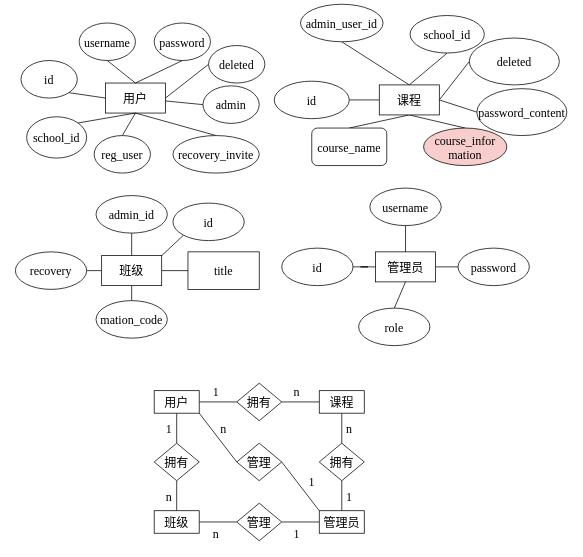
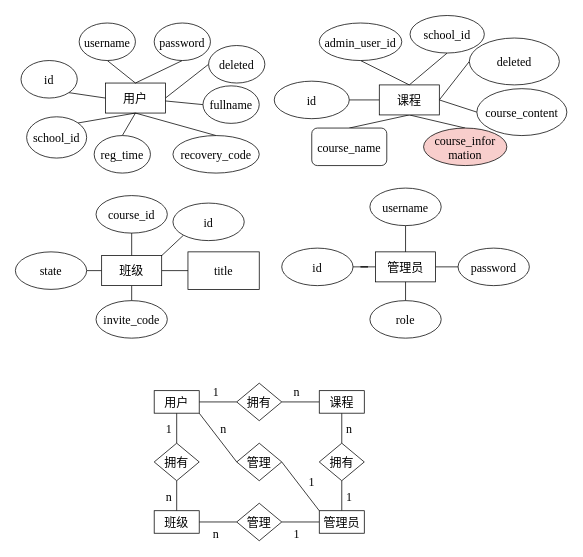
  <mxCell id="0" />
  <mxCell id="1" parent="0" />
  <mxCell id="2" style="rounded=0;orthogonalLoop=1;jettySize=auto;html=1;exitX=1;exitY=0.5;exitDx=0;exitDy=0;endArrow=none;endFill=0;entryX=0;entryY=0.5;entryDx=0;entryDy=0;" edge="1" parent="1" source="3" target="78"><mxGeometry relative="1" as="geometry"><mxPoint x="305" y="90" as="targetPoint" /></mxGeometry></mxCell>
  <mxCell id="3" value="用户" style="rounded=0;fontSize=16;fontFamily=宋体;" parent="1" vertex="1"><mxGeometry x="140" y="110" width="80" height="40" as="geometry" /></mxCell>
  <mxCell id="4" value="" style="rounded=0;orthogonalLoop=1;jettySize=auto;exitX=0.5;exitY=1;exitDx=0;exitDy=0;fontSize=16;endArrow=none;endFill=0;entryX=0.5;entryY=0;entryDx=0;entryDy=0;fontFamily=宋体;" parent="1" source="5" target="3" edge="1"><mxGeometry relative="1" as="geometry" /></mxCell>
  <mxCell id="5" value="username" style="ellipse;fontSize=16;fontFamily=宋体;" parent="1" vertex="1"><mxGeometry x="105" y="30" width="75" height="50" as="geometry" /></mxCell>
  <mxCell id="6" value="" style="edgeStyle=none;rounded=0;orthogonalLoop=1;jettySize=auto;exitX=0.5;exitY=1;exitDx=0;exitDy=0;entryX=0.5;entryY=0;entryDx=0;entryDy=0;fontSize=16;endArrow=none;endFill=0;fontFamily=宋体;" parent="1" source="7" target="3" edge="1"><mxGeometry relative="1" as="geometry" /></mxCell>
  <mxCell id="7" value="password" style="ellipse;fontSize=16;fontFamily=宋体;" parent="1" vertex="1"><mxGeometry x="205" y="30" width="75" height="50" as="geometry" /></mxCell>
  <mxCell id="8" value="" style="edgeStyle=none;rounded=0;orthogonalLoop=1;jettySize=auto;exitX=1;exitY=1;exitDx=0;exitDy=0;fontSize=16;endArrow=none;endFill=0;entryX=0;entryY=0.5;entryDx=0;entryDy=0;fontFamily=宋体;" parent="1" source="9" target="3" edge="1"><mxGeometry relative="1" as="geometry"><mxPoint x="175" y="110" as="targetPoint" /></mxGeometry></mxCell>
  <mxCell id="9" value="id" style="ellipse;fontSize=16;fontFamily=宋体;" parent="1" vertex="1"><mxGeometry x="27.5" y="80" width="75" height="50" as="geometry" /></mxCell>
  <mxCell id="10" value="" style="edgeStyle=none;rounded=0;orthogonalLoop=1;jettySize=auto;exitX=0;exitY=0.5;exitDx=0;exitDy=0;fontSize=16;endArrow=none;endFill=0;fontFamily=宋体;" parent="1" source="11" target="3" edge="1"><mxGeometry relative="1" as="geometry" /></mxCell>
- <mxCell id="11" value="admin" style="ellipse;fontSize=16;fontFamily=宋体;" parent="1" vertex="1"><mxGeometry x="270" y="113.75" width="75" height="50" as="geometry" /></mxCell>
+ <mxCell id="11" value="fullname" style="ellipse;fontSize=16;fontFamily=宋体;" parent="1" vertex="1"><mxGeometry x="270" y="113.75" width="75" height="50" as="geometry" /></mxCell>
  <mxCell id="12" value="" style="edgeStyle=none;rounded=0;orthogonalLoop=1;jettySize=auto;exitX=1;exitY=0;exitDx=0;exitDy=0;entryX=0.5;entryY=1;entryDx=0;entryDy=0;fontSize=16;endArrow=none;endFill=0;fontFamily=宋体;" parent="1" source="13" target="3" edge="1"><mxGeometry relative="1" as="geometry" /></mxCell>
  <mxCell id="13" value="school_id" style="ellipse;fontSize=16;fontFamily=宋体;" parent="1" vertex="1"><mxGeometry x="35" y="155" width="80" height="55" as="geometry" /></mxCell>
  <mxCell id="14" value="" style="edgeStyle=none;rounded=0;orthogonalLoop=1;jettySize=auto;exitX=0.5;exitY=0;exitDx=0;exitDy=0;entryX=0.5;entryY=1;entryDx=0;entryDy=0;fontSize=16;endArrow=none;endFill=0;fontFamily=宋体;" parent="1" source="15" target="3" edge="1"><mxGeometry relative="1" as="geometry" /></mxCell>
- <mxCell id="15" value="reg_user" style="ellipse;fontSize=16;fontFamily=宋体;" parent="1" vertex="1"><mxGeometry x="125" y="180" width="75" height="50" as="geometry" /></mxCell>
+ <mxCell id="15" value="reg_time" style="ellipse;fontSize=16;fontFamily=宋体;" parent="1" vertex="1"><mxGeometry x="125" y="180" width="75" height="50" as="geometry" /></mxCell>
  <mxCell id="16" value="" style="edgeStyle=none;rounded=0;orthogonalLoop=1;jettySize=auto;exitX=0.5;exitY=0;exitDx=0;exitDy=0;entryX=0.5;entryY=1;entryDx=0;entryDy=0;fontSize=16;endArrow=none;endFill=0;fontFamily=宋体;" parent="1" source="17" target="3" edge="1"><mxGeometry relative="1" as="geometry" /></mxCell>
- <mxCell id="17" value="recovery_invite" style="ellipse;fontSize=16;fontFamily=宋体;" parent="1" vertex="1"><mxGeometry x="230" y="180" width="115" height="50" as="geometry" /></mxCell>
+ <mxCell id="17" value="recovery_code" style="ellipse;fontSize=16;fontFamily=宋体;" parent="1" vertex="1"><mxGeometry x="230" y="180" width="115" height="50" as="geometry" /></mxCell>
  <mxCell id="18" value="" style="edgeStyle=none;rounded=0;orthogonalLoop=1;jettySize=auto;fontSize=16;endArrow=none;endFill=0;exitX=0.5;exitY=0;exitDx=0;exitDy=0;entryX=0.5;entryY=1;entryDx=0;entryDy=0;fontFamily=宋体;" parent="1" source="24" target="25" edge="1"><mxGeometry relative="1" as="geometry"><mxPoint x="492.368" y="58.978" as="targetPoint" /></mxGeometry></mxCell>
  <mxCell id="19" value="" style="edgeStyle=none;rounded=0;orthogonalLoop=1;jettySize=auto;exitX=0;exitY=0.5;exitDx=0;exitDy=0;fontSize=16;endArrow=none;endFill=0;entryX=1;entryY=0.5;entryDx=0;entryDy=0;fontFamily=宋体;" parent="1" source="24" target="26" edge="1"><mxGeometry relative="1" as="geometry"><mxPoint x="457.5" y="130.005" as="targetPoint" /></mxGeometry></mxCell>
  <mxCell id="20" value="" style="edgeStyle=none;rounded=0;orthogonalLoop=1;jettySize=auto;exitX=0.5;exitY=1;exitDx=0;exitDy=0;entryX=0.5;entryY=0;entryDx=0;entryDy=0;fontSize=16;endArrow=none;endFill=0;fontFamily=宋体;" parent="1" source="24" target="27" edge="1"><mxGeometry relative="1" as="geometry" /></mxCell>
  <mxCell id="21" value="" style="edgeStyle=none;rounded=0;orthogonalLoop=1;jettySize=auto;exitX=0.5;exitY=1;exitDx=0;exitDy=0;entryX=0.5;entryY=0;entryDx=0;entryDy=0;fontSize=16;endArrow=none;endFill=0;fontFamily=宋体;" parent="1" source="24" target="28" edge="1"><mxGeometry relative="1" as="geometry" /></mxCell>
  <mxCell id="22" value="" style="edgeStyle=none;rounded=0;orthogonalLoop=1;jettySize=auto;exitX=1;exitY=0.5;exitDx=0;exitDy=0;entryX=0;entryY=0.5;entryDx=0;entryDy=0;fontSize=16;endArrow=none;endFill=0;fontFamily=宋体;" parent="1" source="24" target="29" edge="1"><mxGeometry relative="1" as="geometry" /></mxCell>
  <mxCell id="23" style="edgeStyle=none;rounded=0;orthogonalLoop=1;jettySize=auto;html=1;exitX=1;exitY=0.5;exitDx=0;exitDy=0;entryX=0;entryY=0.5;entryDx=0;entryDy=0;endArrow=none;endFill=0;" edge="1" parent="1" source="24" target="82"><mxGeometry relative="1" as="geometry" /></mxCell>
  <mxCell id="24" value="课程" style="rounded=0;fontSize=16;fontFamily=宋体;" parent="1" vertex="1"><mxGeometry x="505" y="112.5" width="80" height="40" as="geometry" /></mxCell>
- <mxCell id="25" value="admin_user_id" style="ellipse;fontSize=16;rounded=0;labelBorderColor=none;labelBackgroundColor=none;fontFamily=宋体;" parent="1" vertex="1"><mxGeometry x="400" y="5" width="110" height="50" as="geometry" /></mxCell>
+ <mxCell id="25" value="admin_user_id" style="ellipse;fontSize=16;rounded=0;labelBorderColor=none;labelBackgroundColor=none;fontFamily=宋体;" parent="1" vertex="1"><mxGeometry x="425" y="30" width="110" height="50" as="geometry" /></mxCell>
  <mxCell id="26" value="id" style="ellipse;fontSize=16;rounded=0;labelBorderColor=none;labelBackgroundColor=none;fontFamily=宋体;" parent="1" vertex="1"><mxGeometry x="365" y="107.5" width="100" height="50" as="geometry" /></mxCell>
  <mxCell id="27" value="course_name" style="fontSize=16;labelBorderColor=none;labelBackgroundColor=none;fontFamily=宋体;rounded=1;" parent="1" vertex="1"><mxGeometry x="415" y="170" width="100" height="50" as="geometry" /></mxCell>
  <mxCell id="28" value="course_infor&#10;mation" style="ellipse;fontSize=16;rounded=0;labelBorderColor=none;labelBackgroundColor=none;fontFamily=宋体;fillColor=#f8cecc;" parent="1" vertex="1"><mxGeometry x="564" y="170" width="111" height="50" as="geometry" /></mxCell>
- <mxCell id="29" value="password_content" style="ellipse;fontSize=16;rounded=0;labelBorderColor=none;labelBackgroundColor=none;fontFamily=宋体;" parent="1" vertex="1"><mxGeometry x="635" y="117.5" width="120" height="62.5" as="geometry" /></mxCell>
+ <mxCell id="29" value="course_content" style="ellipse;fontSize=16;rounded=0;labelBorderColor=none;labelBackgroundColor=none;fontFamily=宋体;" parent="1" vertex="1"><mxGeometry x="635" y="117.5" width="120" height="62.5" as="geometry" /></mxCell>
  <mxCell id="30" value="" style="edgeStyle=none;rounded=0;orthogonalLoop=1;jettySize=auto;exitX=0.5;exitY=1;exitDx=0;exitDy=0;entryX=0.5;entryY=0;entryDx=0;entryDy=0;fontSize=16;endArrow=none;endFill=0;fontFamily=宋体;" parent="1" source="31" target="24" edge="1"><mxGeometry relative="1" as="geometry" /></mxCell>
  <mxCell id="31" value="school_id" style="ellipse;fontSize=16;rounded=0;labelBorderColor=none;labelBackgroundColor=none;fontFamily=宋体;" parent="1" vertex="1"><mxGeometry x="546" y="20" width="99" height="50" as="geometry" /></mxCell>
  <mxCell id="32" value="" style="edgeStyle=none;rounded=0;orthogonalLoop=1;jettySize=auto;exitX=1;exitY=0.5;exitDx=0;exitDy=0;entryX=0;entryY=0.5;entryDx=0;entryDy=0;fontSize=16;endArrow=none;endFill=0;fontFamily=宋体;" parent="1" source="37" target="41" edge="1"><mxGeometry relative="1" as="geometry" /></mxCell>
  <mxCell id="33" value="" style="edgeStyle=none;rounded=0;orthogonalLoop=1;jettySize=auto;exitX=0.5;exitY=0;exitDx=0;exitDy=0;fontSize=16;endArrow=none;endFill=0;entryX=0.5;entryY=1;entryDx=0;entryDy=0;fontFamily=宋体;" parent="1" source="37" target="42" edge="1"><mxGeometry relative="1" as="geometry" /></mxCell>
  <mxCell id="34" style="edgeStyle=none;rounded=0;orthogonalLoop=1;jettySize=auto;html=1;exitX=0.5;exitY=1;exitDx=0;exitDy=0;entryX=0.5;entryY=0;entryDx=0;entryDy=0;endArrow=none;endFill=0;" edge="1" parent="1" source="37" target="81"><mxGeometry relative="1" as="geometry" /></mxCell>
  <mxCell id="35" style="edgeStyle=none;rounded=0;orthogonalLoop=1;jettySize=auto;html=1;exitX=0;exitY=0.5;exitDx=0;exitDy=0;entryX=1;entryY=0.5;entryDx=0;entryDy=0;endArrow=none;endFill=0;" edge="1" parent="1" source="37" target="80"><mxGeometry relative="1" as="geometry" /></mxCell>
  <mxCell id="36" style="edgeStyle=none;rounded=0;orthogonalLoop=1;jettySize=auto;html=1;exitX=1;exitY=0;exitDx=0;exitDy=0;entryX=0;entryY=1;entryDx=0;entryDy=0;endArrow=none;endFill=0;" edge="1" parent="1" source="37" target="79"><mxGeometry relative="1" as="geometry" /></mxCell>
  <mxCell id="37" value="班级" style="rounded=0;fontSize=16;fontFamily=宋体;" parent="1" vertex="1"><mxGeometry x="135" y="340" width="80" height="40" as="geometry" /></mxCell>
  <mxCell id="38" value="" style="edgeStyle=none;rounded=0;orthogonalLoop=1;jettySize=auto;exitX=1;exitY=0.5;exitDx=0;exitDy=0;entryX=0;entryY=0.5;entryDx=0;entryDy=0;fontSize=16;endArrow=none;endFill=0;fontFamily=宋体;" parent="1" source="40" target="47" edge="1"><mxGeometry relative="1" as="geometry" /></mxCell>
  <mxCell id="39" style="edgeStyle=orthogonalEdgeStyle;rounded=0;orthogonalLoop=1;jettySize=auto;html=1;exitX=0;exitY=0.5;exitDx=0;exitDy=0;endArrow=none;endFill=0;" edge="1" parent="1" source="40" target="77"><mxGeometry relative="1" as="geometry" /></mxCell>
  <mxCell id="40" value="管理员" style="rounded=0;fontSize=16;fontFamily=宋体;" parent="1" vertex="1"><mxGeometry x="500" y="335" width="80" height="40" as="geometry" /></mxCell>
  <mxCell id="41" value="title" style="fontSize=16;fontFamily=宋体;rounded=0;" parent="1" vertex="1"><mxGeometry x="250" y="335" width="95" height="50" as="geometry" /></mxCell>
- <mxCell id="42" value="admin_id" style="ellipse;fontSize=16;fontFamily=宋体;" parent="1" vertex="1"><mxGeometry x="127.5" y="260" width="95" height="50" as="geometry" /></mxCell>
+ <mxCell id="42" value="course_id" style="ellipse;fontSize=16;fontFamily=宋体;" parent="1" vertex="1"><mxGeometry x="127.5" y="260" width="95" height="50" as="geometry" /></mxCell>
  <mxCell id="43" value="" style="edgeStyle=none;rounded=0;orthogonalLoop=1;jettySize=auto;exitX=0.5;exitY=1;exitDx=0;exitDy=0;fontSize=16;endArrow=none;endFill=0;entryX=0.5;entryY=0;entryDx=0;entryDy=0;fontFamily=宋体;" parent="1" source="44" target="40" edge="1"><mxGeometry relative="1" as="geometry" /></mxCell>
  <mxCell id="44" value="username" style="ellipse;fontSize=16;fontFamily=宋体;" parent="1" vertex="1"><mxGeometry x="492.5" y="250" width="95" height="50" as="geometry" /></mxCell>
  <mxCell id="45" value="" style="edgeStyle=none;rounded=0;orthogonalLoop=1;jettySize=auto;exitX=0.5;exitY=0;exitDx=0;exitDy=0;entryX=0.5;entryY=1;entryDx=0;entryDy=0;fontSize=16;endArrow=none;endFill=0;fontFamily=宋体;" parent="1" source="46" target="40" edge="1"><mxGeometry relative="1" as="geometry" /></mxCell>
- <mxCell id="46" value="role" style="ellipse;fontSize=16;fontFamily=宋体;" parent="1" vertex="1"><mxGeometry x="477.5" y="410" width="95" height="50" as="geometry" /></mxCell>
+ <mxCell id="46" value="role" style="ellipse;fontSize=16;fontFamily=宋体;" parent="1" vertex="1"><mxGeometry x="492.5" y="400" width="95" height="50" as="geometry" /></mxCell>
  <mxCell id="47" value="password" style="ellipse;fontSize=16;fontFamily=宋体;" parent="1" vertex="1"><mxGeometry x="610" y="330" width="95" height="50" as="geometry" /></mxCell>
  <mxCell id="48" value="" style="edgeStyle=none;rounded=0;orthogonalLoop=1;jettySize=auto;exitX=1;exitY=0.5;exitDx=0;exitDy=0;entryX=0;entryY=0;entryDx=0;entryDy=0;endArrow=none;endFill=0;fontFamily=宋体;fontSize=16;" parent="1" source="49" target="66" edge="1"><mxGeometry relative="1" as="geometry" /></mxCell>
  <mxCell id="49" value="管理" style="shape=rhombus;dashed=0;whitespace=wrap;perimeter=rhombusPerimeter;fontFamily=宋体;fontSize=16;" parent="1" vertex="1"><mxGeometry x="315" y="590" width="60" height="50" as="geometry" /></mxCell>
  <mxCell id="50" value="" style="edgeStyle=none;rounded=0;orthogonalLoop=1;jettySize=auto;exitX=1;exitY=0.5;exitDx=0;exitDy=0;endArrow=none;endFill=0;fontFamily=宋体;fontSize=16;" parent="1" source="52" target="63" edge="1"><mxGeometry relative="1" as="geometry" /></mxCell>
  <mxCell id="51" value="" style="edgeStyle=none;rounded=0;orthogonalLoop=1;jettySize=auto;exitX=0;exitY=0.5;exitDx=0;exitDy=0;entryX=1;entryY=0.5;entryDx=0;entryDy=0;endArrow=none;endFill=0;fontFamily=宋体;fontSize=16;" parent="1" source="52" target="62" edge="1"><mxGeometry relative="1" as="geometry" /></mxCell>
  <mxCell id="52" value="拥有" style="shape=rhombus;dashed=0;whitespace=wrap;perimeter=rhombusPerimeter;fontFamily=宋体;fontSize=16;" parent="1" vertex="1"><mxGeometry x="315" y="510" width="60" height="50" as="geometry" /></mxCell>
  <mxCell id="53" value="" style="edgeStyle=orthogonalEdgeStyle;rounded=0;orthogonalLoop=1;jettySize=auto;exitX=0.5;exitY=1;exitDx=0;exitDy=0;entryX=0.5;entryY=0;entryDx=0;entryDy=0;endArrow=none;endFill=0;fontFamily=宋体;fontSize=16;" parent="1" source="54" target="65" edge="1"><mxGeometry relative="1" as="geometry" /></mxCell>
  <mxCell id="54" value="拥有" style="shape=rhombus;dashed=0;whitespace=wrap;perimeter=rhombusPerimeter;fontFamily=宋体;fontSize=16;" parent="1" vertex="1"><mxGeometry x="205" y="590" width="60" height="50" as="geometry" /></mxCell>
  <mxCell id="55" value="" style="edgeStyle=none;rounded=0;orthogonalLoop=1;jettySize=auto;exitX=1;exitY=0.5;exitDx=0;exitDy=0;entryX=0;entryY=0.5;entryDx=0;entryDy=0;endArrow=none;endFill=0;fontFamily=宋体;fontSize=16;" parent="1" source="56" target="66" edge="1"><mxGeometry relative="1" as="geometry" /></mxCell>
  <mxCell id="56" value="管理" style="shape=rhombus;dashed=0;whitespace=wrap;perimeter=rhombusPerimeter;fontFamily=宋体;fontSize=16;" parent="1" vertex="1"><mxGeometry x="315" y="670" width="60" height="50" as="geometry" /></mxCell>
  <mxCell id="57" value="" style="edgeStyle=none;rounded=0;orthogonalLoop=1;jettySize=auto;exitX=0.5;exitY=1;exitDx=0;exitDy=0;entryX=0.5;entryY=0;entryDx=0;entryDy=0;endArrow=none;endFill=0;fontFamily=宋体;fontSize=16;" parent="1" source="59" target="66" edge="1"><mxGeometry relative="1" as="geometry" /></mxCell>
  <mxCell id="58" value="" style="edgeStyle=none;rounded=0;orthogonalLoop=1;jettySize=auto;exitX=0.5;exitY=0;exitDx=0;exitDy=0;endArrow=none;endFill=0;fontFamily=宋体;fontSize=16;" parent="1" source="59" target="63" edge="1"><mxGeometry relative="1" as="geometry" /></mxCell>
  <mxCell id="59" value="拥有" style="shape=rhombus;dashed=0;whitespace=wrap;perimeter=rhombusPerimeter;fontFamily=宋体;fontSize=16;" parent="1" vertex="1"><mxGeometry x="425" y="590" width="60" height="50" as="geometry" /></mxCell>
  <mxCell id="60" value="" style="edgeStyle=orthogonalEdgeStyle;rounded=0;orthogonalLoop=1;jettySize=auto;exitX=0.5;exitY=1;exitDx=0;exitDy=0;endArrow=none;endFill=0;fontFamily=宋体;fontSize=16;" parent="1" source="62" target="54" edge="1"><mxGeometry relative="1" as="geometry" /></mxCell>
  <mxCell id="61" value="" style="rounded=0;orthogonalLoop=1;jettySize=auto;exitX=1;exitY=1;exitDx=0;exitDy=0;entryX=0;entryY=0.5;entryDx=0;entryDy=0;endArrow=none;endFill=0;fontFamily=宋体;fontSize=16;" parent="1" source="62" target="49" edge="1"><mxGeometry relative="1" as="geometry" /></mxCell>
  <mxCell id="62" value="用户" style="dashed=0;whitespace=wrap;fontFamily=宋体;fontSize=16;" parent="1" vertex="1"><mxGeometry x="205" y="520" width="60" height="30" as="geometry" /></mxCell>
  <mxCell id="63" value="课程" style="dashed=0;whitespace=wrap;fontFamily=宋体;fontSize=16;" parent="1" vertex="1"><mxGeometry x="425" y="520" width="60" height="30" as="geometry" /></mxCell>
  <mxCell id="64" value="" style="edgeStyle=none;rounded=0;orthogonalLoop=1;jettySize=auto;exitX=1;exitY=0.5;exitDx=0;exitDy=0;entryX=0;entryY=0.5;entryDx=0;entryDy=0;endArrow=none;endFill=0;fontFamily=宋体;fontSize=16;" parent="1" source="65" target="56" edge="1"><mxGeometry relative="1" as="geometry" /></mxCell>
  <mxCell id="65" value="班级" style="dashed=0;whitespace=wrap;fontFamily=宋体;fontSize=16;" parent="1" vertex="1"><mxGeometry x="205" y="680" width="60" height="30" as="geometry" /></mxCell>
  <mxCell id="66" value="管理员" style="dashed=0;whitespace=wrap;fontFamily=宋体;fontSize=16;" parent="1" vertex="1"><mxGeometry x="425" y="680" width="60" height="30" as="geometry" /></mxCell>
  <mxCell id="67" value="1" style="text;resizable=0;autosize=1;align=center;verticalAlign=middle;points=[];fillColor=none;strokeColor=none;rounded=0;fontFamily=宋体;fontSize=16;" parent="1" vertex="1"><mxGeometry x="455" y="650" width="20" height="20" as="geometry" /></mxCell>
  <mxCell id="68" value="n" style="text;resizable=0;autosize=1;align=center;verticalAlign=middle;points=[];fillColor=none;strokeColor=none;rounded=0;fontFamily=宋体;fontSize=16;" parent="1" vertex="1"><mxGeometry x="455" y="560" width="20" height="20" as="geometry" /></mxCell>
  <mxCell id="69" value="n" style="text;resizable=0;autosize=1;align=center;verticalAlign=middle;points=[];fillColor=none;strokeColor=none;rounded=0;fontFamily=宋体;fontSize=16;" parent="1" vertex="1"><mxGeometry x="287.5" y="560" width="20" height="20" as="geometry" /></mxCell>
  <mxCell id="70" value="n" style="text;resizable=0;autosize=1;align=center;verticalAlign=middle;points=[];fillColor=none;strokeColor=none;rounded=0;fontFamily=宋体;fontSize=16;" parent="1" vertex="1"><mxGeometry x="277.5" y="700" width="20" height="20" as="geometry" /></mxCell>
  <mxCell id="71" value="n" style="text;resizable=0;autosize=1;align=center;verticalAlign=middle;points=[];fillColor=none;strokeColor=none;rounded=0;fontFamily=宋体;fontSize=16;" parent="1" vertex="1"><mxGeometry x="215" y="650" width="20" height="20" as="geometry" /></mxCell>
  <mxCell id="72" value="n" style="text;resizable=0;autosize=1;align=center;verticalAlign=middle;points=[];fillColor=none;strokeColor=none;rounded=0;fontFamily=宋体;fontSize=16;" parent="1" vertex="1"><mxGeometry x="385" y="510" width="20" height="20" as="geometry" /></mxCell>
  <mxCell id="73" value="1" style="text;resizable=0;autosize=1;align=center;verticalAlign=middle;points=[];fillColor=none;strokeColor=none;rounded=0;fontFamily=宋体;fontSize=16;" parent="1" vertex="1"><mxGeometry x="405" y="630" width="20" height="20" as="geometry" /></mxCell>
  <mxCell id="74" value="1" style="text;resizable=0;autosize=1;align=center;verticalAlign=middle;points=[];fillColor=none;strokeColor=none;rounded=0;fontFamily=宋体;fontSize=16;" parent="1" vertex="1"><mxGeometry x="385" y="700" width="20" height="20" as="geometry" /></mxCell>
  <mxCell id="75" value="1" style="text;resizable=0;autosize=1;align=center;verticalAlign=middle;points=[];fillColor=none;strokeColor=none;rounded=0;fontFamily=宋体;fontSize=16;" parent="1" vertex="1"><mxGeometry x="215" y="560" width="20" height="20" as="geometry" /></mxCell>
  <mxCell id="76" value="1" style="text;resizable=0;autosize=1;align=center;verticalAlign=middle;points=[];fillColor=none;strokeColor=none;rounded=0;fontFamily=宋体;fontSize=16;" parent="1" vertex="1"><mxGeometry x="277.5" y="510" width="20" height="20" as="geometry" /></mxCell>
  <mxCell id="77" value="id" style="ellipse;fontSize=16;fontFamily=宋体;" vertex="1" parent="1"><mxGeometry x="375" y="330" width="95" height="50" as="geometry" /></mxCell>
  <mxCell id="78" value="deleted" style="ellipse;fontSize=16;fontFamily=宋体;" vertex="1" parent="1"><mxGeometry x="277.5" y="60" width="75" height="50" as="geometry" /></mxCell>
  <mxCell id="79" value="id" style="ellipse;fontSize=16;fontFamily=宋体;" vertex="1" parent="1"><mxGeometry x="230" y="270" width="95" height="50" as="geometry" /></mxCell>
- <mxCell id="80" value="recovery" style="ellipse;fontSize=16;fontFamily=宋体;" vertex="1" parent="1"><mxGeometry x="20" y="335" width="95" height="50" as="geometry" /></mxCell>
- <mxCell id="81" value="mation_code" style="ellipse;fontSize=16;fontFamily=宋体;" vertex="1" parent="1"><mxGeometry x="127.5" y="400" width="95" height="50" as="geometry" /></mxCell>
+ <mxCell id="80" value="state" style="ellipse;fontSize=16;fontFamily=宋体;" vertex="1" parent="1"><mxGeometry x="20" y="335" width="95" height="50" as="geometry" /></mxCell>
+ <mxCell id="81" value="invite_code" style="ellipse;fontSize=16;fontFamily=宋体;" vertex="1" parent="1"><mxGeometry x="127.5" y="400" width="95" height="50" as="geometry" /></mxCell>
  <mxCell id="82" value="deleted" style="ellipse;fontSize=16;rounded=0;labelBorderColor=none;labelBackgroundColor=none;fontFamily=宋体;" vertex="1" parent="1"><mxGeometry x="625" y="50" width="120" height="62.5" as="geometry" /></mxCell>
